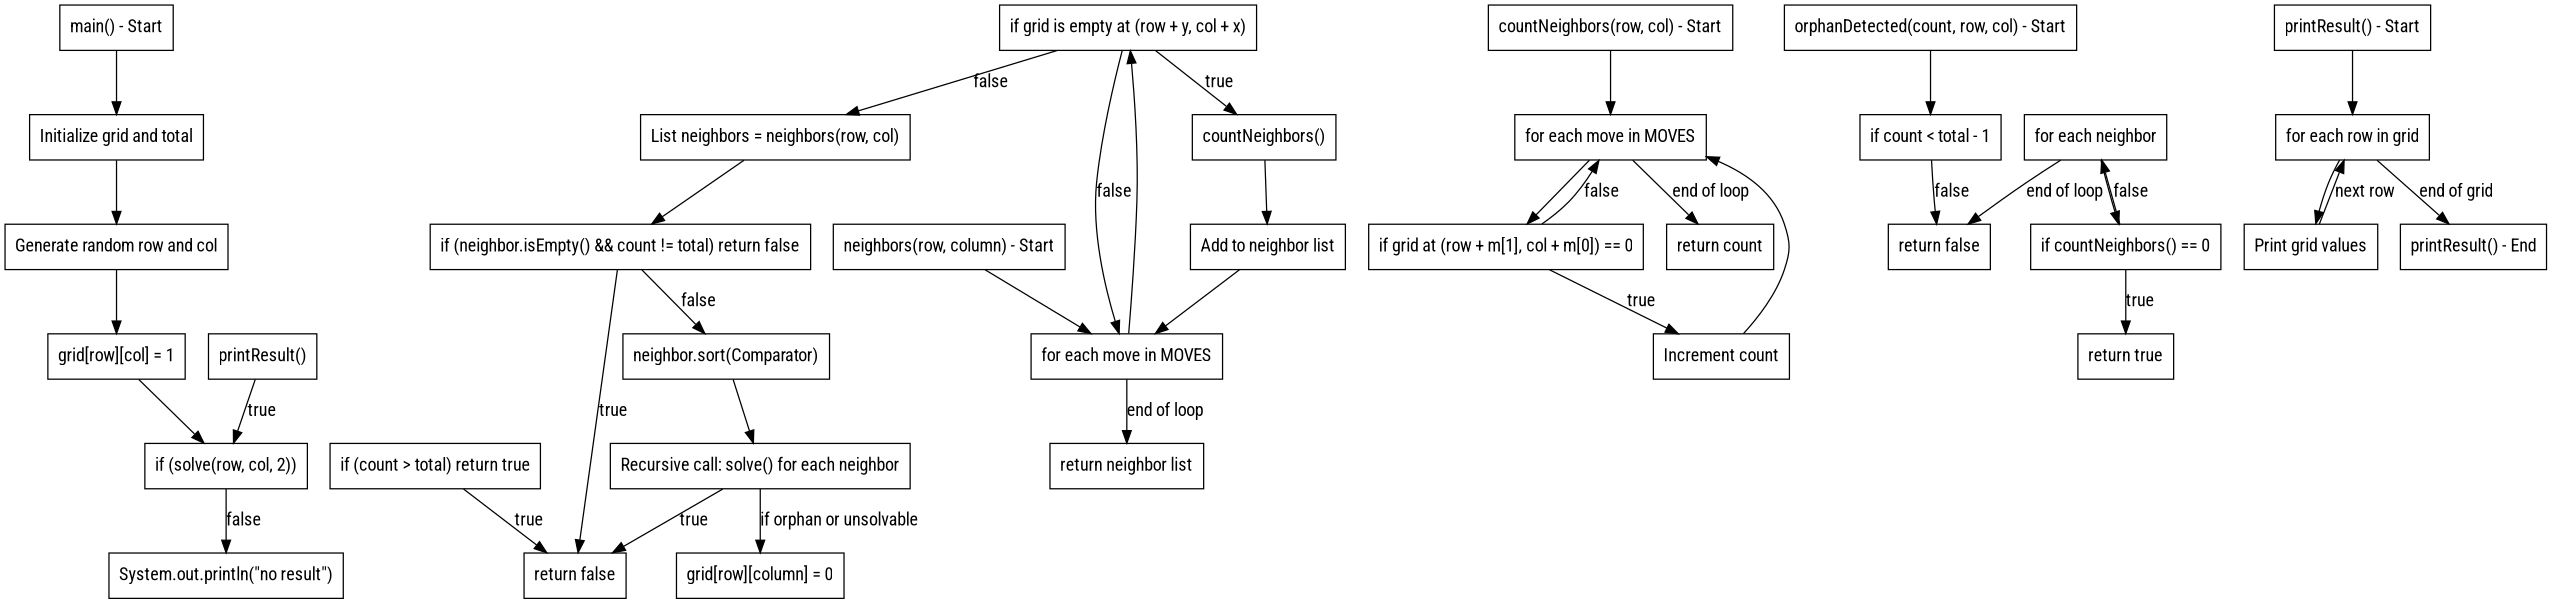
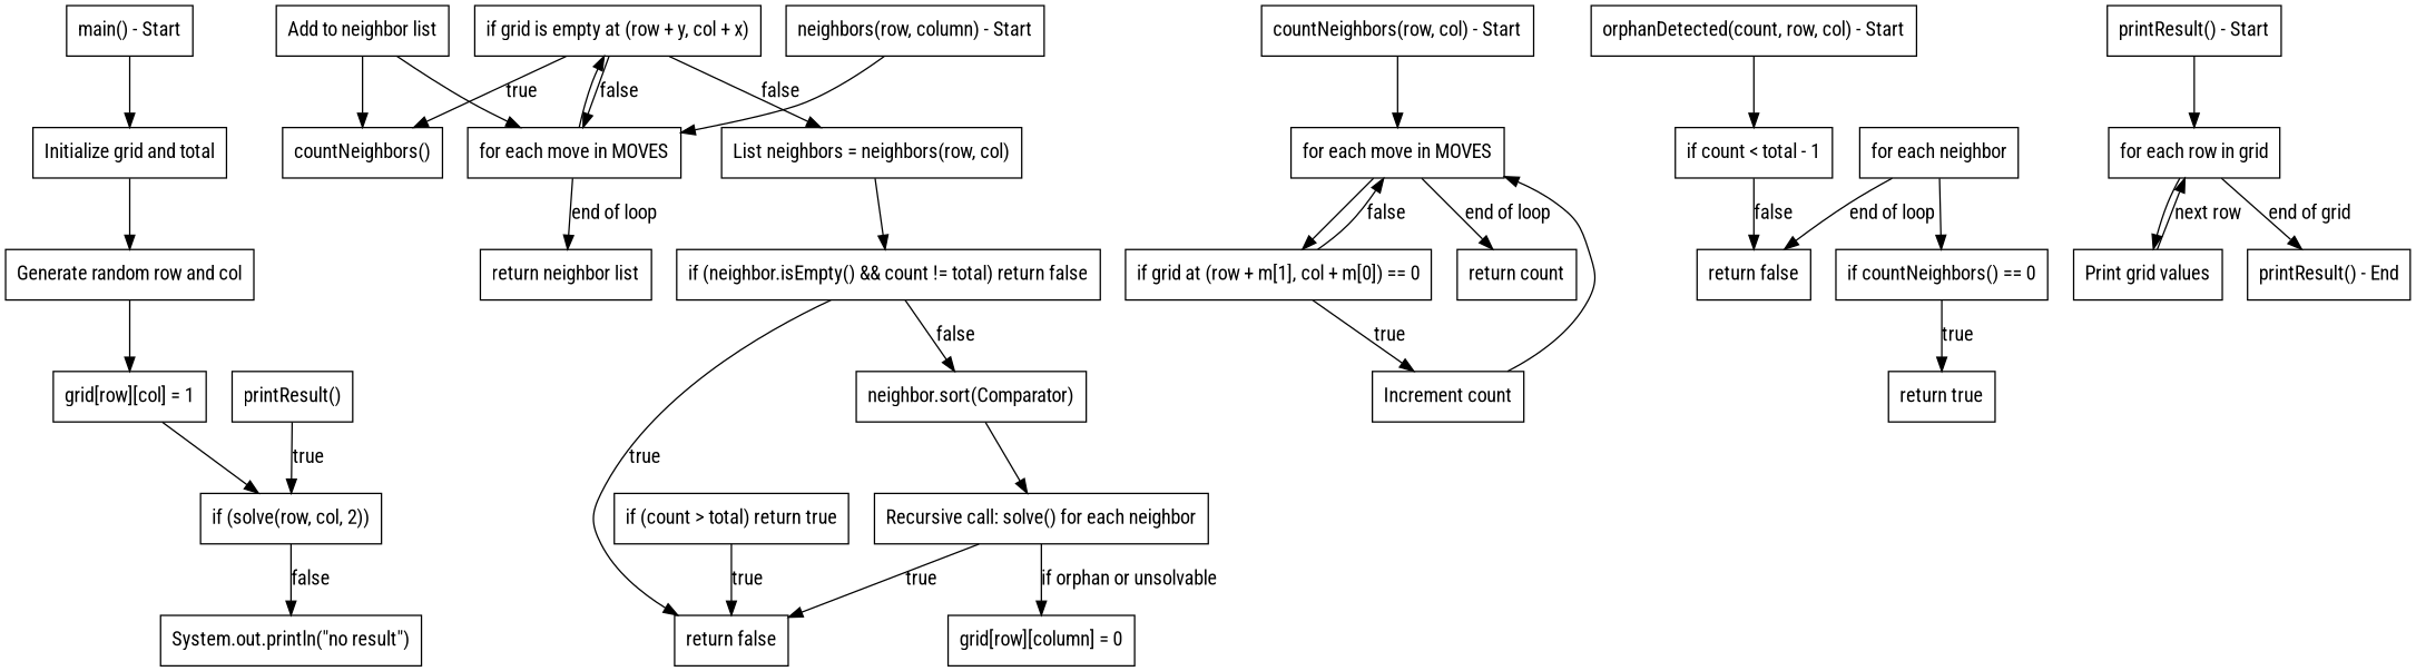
  digraph {
    fontname="Roboto Condensed"
    node [fontname="Roboto Condensed" shape=box]
    edge [fontname="Roboto Condensed"]
    n1 [label="main() - Start"]
    n2 [label="Initialize grid and total"]
    n3 [label="Generate random row and col"]
    n4 [label="grid[row][col] = 1"]
    n5 [label="if (solve(row, col, 2))"]
    n6 [label="System.out.println(\"no result\")"]
    n7 [label="printResult()"]
    n8 [label="if (count > total) return true"]
    n9 [label="return false"]
    n10 [label="List neighbors = neighbors(row, col)"]
    n11 [label="if (neighbor.isEmpty() && count != total) return false"]
    n12 [label="neighbor.sort(Comparator)"]
    n13 [label="Recursive call: solve() for each neighbor"]
    n14 [label="grid[row][column] = 0"]
    n15 [label="neighbors(row, column) - Start"]
    n16 [label="for each move in MOVES"]
    n17 [label="if grid is empty at (row + y, col + x)"]
    n18 [label="return neighbor list"]
    n19 [label="countNeighbors()"]
    n20 [label="Add to neighbor list"]
    n21 [label="countNeighbors(row, col) - Start"]
    n22 [label="for each move in MOVES"]
    n23 [label="if grid at (row + m[1], col + m[0]) == 0"]
    n24 [label="return count"]
    n25 [label="Increment count"]
    n26 [label="orphanDetected(count, row, col) - Start"]
    n27 [label="if count < total - 1"]
    n28 [label="return false"]
    n29 [label="for each neighbor"]
    n30 [label="if countNeighbors() == 0"]
    n31 [label="return true"]
    n32 [label="printResult() - Start"]
    n33 [label="for each row in grid"]
    n34 [label="Print grid values"]
    n35 [label="printResult() - End"]
    n1 -> n2
    n2 -> n3
    n3 -> n4
    n4 -> n5
    n5 -> n6 [label=false]
    n7 -> n5 [label=true]
    n8 -> n9 [label=true]
    n10 -> n11
    n11 -> n9 [label=true]
    n11 -> n12 [label=false]
    n12 -> n13
    n13 -> n9 [label=true]
    n13 -> n14 [label="if orphan or unsolvable"]
    n15 -> n16
    n16 -> n17
    n16 -> n18 [label="end of loop"]
    n17 -> n10 [label=false]
    n17 -> n16 [label=false]
    n17 -> n19 [label=true]
-   n19 -> n20
+   n20 -> n19
    n20 -> n16
    n21 -> n22
    n22 -> n23
    n22 -> n24 [label="end of loop"]
    n23 -> n22 [label=false]
    n23 -> n25 [label=true]
    n25 -> n22
    n26 -> n27
    n27 -> n28 [label=false]
    n29 -> n28 [label="end of loop"]
    n29 -> n30
-   n30 -> n29 [label=false]
    n30 -> n31 [label=true]
    n32 -> n33
    n33 -> n34
    n33 -> n35 [label="end of grid"]
    n34 -> n33 [label="next row"]
  }
